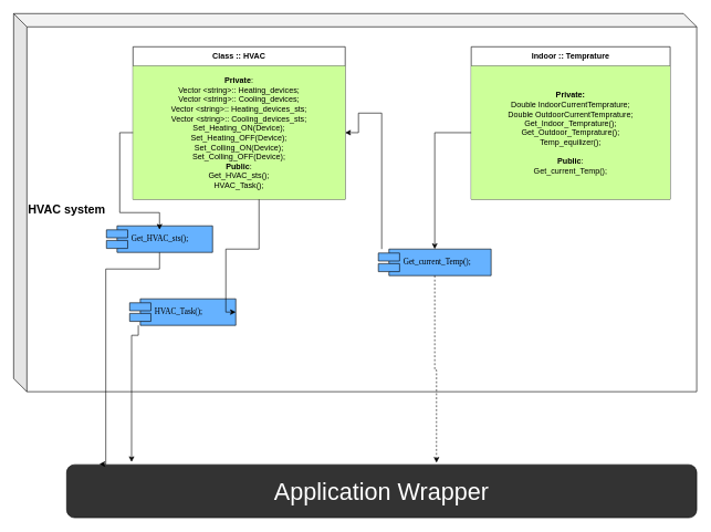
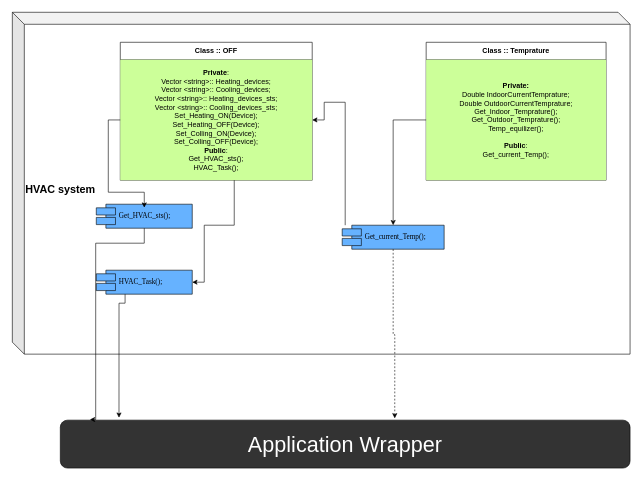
  <mxCell id="0" />
  <mxCell id="1" parent="0" />
  <mxCell id="2" value="&lt;div style=&quot;&quot;&gt;&lt;span style=&quot;background-color: initial;&quot;&gt;&lt;font style=&quot;font-size: 18px;&quot;&gt;&lt;b&gt;HVAC system&lt;/b&gt;&lt;/font&gt;&lt;/span&gt;&lt;/div&gt;" style="shape=cube;whiteSpace=wrap;html=1;boundedLbl=1;backgroundOutline=1;darkOpacity=0.05;darkOpacity2=0.1;align=left;" parent="1" vertex="1"><mxGeometry x="20" y="20" width="1030" height="570" as="geometry" /></mxCell>
  <mxCell id="3" style="edgeStyle=orthogonalEdgeStyle;rounded=0;orthogonalLoop=1;jettySize=auto;html=1;entryX=1;entryY=0.5;entryDx=0;entryDy=0;" parent="1" target="8" edge="1"><mxGeometry relative="1" as="geometry"><mxPoint x="575" y="375" as="sourcePoint" /><mxPoint x="475" y="199.5" as="targetPoint" /><Array as="points"><mxPoint x="575" y="170" /><mxPoint x="540" y="170" /><mxPoint x="540" y="200" /></Array></mxGeometry></mxCell>
  <mxCell id="4" value="Get_current_Temp();" style="shape=component;align=left;spacingLeft=36;rounded=0;shadow=0;comic=0;labelBackgroundColor=none;strokeWidth=1;fontFamily=Verdana;fontSize=12;html=1;fillColor=#66B2FF;" parent="1" vertex="1"><mxGeometry x="570" y="375" width="170" height="40" as="geometry" /></mxCell>
- <mxCell id="5" value="Indoor :: Temprature" style="swimlane;fontStyle=1;align=center;verticalAlign=middle;childLayout=stackLayout;horizontal=1;startSize=29;horizontalStack=0;resizeParent=1;resizeParentMax=0;resizeLast=0;collapsible=0;marginBottom=0;html=1;whiteSpace=wrap;" parent="1" vertex="1"><mxGeometry x="710" y="70" width="300" height="230" as="geometry" /></mxCell>
+ <mxCell id="5" value="Class :: Temprature" style="swimlane;fontStyle=1;align=center;verticalAlign=middle;childLayout=stackLayout;horizontal=1;startSize=29;horizontalStack=0;resizeParent=1;resizeParentMax=0;resizeLast=0;collapsible=0;marginBottom=0;html=1;whiteSpace=wrap;" parent="1" vertex="1"><mxGeometry x="710" y="70" width="300" height="230" as="geometry" /></mxCell>
  <mxCell id="6" value="&lt;b&gt;Private:&lt;br&gt;&lt;/b&gt;Double IndoorCurrentTemprature;&lt;br&gt;Double OutdoorCurrentTemprature;&lt;br&gt;Get_Indoor_Temprature();&lt;br&gt;Get_Outdoor_Temprature();&lt;br&gt;Temp_equilizer();&lt;br&gt;&lt;br&gt;&lt;b&gt;Public&lt;/b&gt;:&lt;br&gt;Get_current_Temp();" style="text;html=1;strokeColor=none;fillColor=#CCFF99;align=center;verticalAlign=middle;spacingLeft=4;spacingRight=4;overflow=hidden;rotatable=0;points=[[0,0.5],[1,0.5]];portConstraint=eastwest;whiteSpace=wrap;" parent="5" vertex="1"><mxGeometry y="29" width="300" height="201" as="geometry" /></mxCell>
- <mxCell id="7" value="Class :: HVAC" style="swimlane;fontStyle=1;align=center;verticalAlign=middle;childLayout=stackLayout;horizontal=1;startSize=29;horizontalStack=0;resizeParent=1;resizeParentMax=0;resizeLast=0;collapsible=0;marginBottom=0;html=1;whiteSpace=wrap;" parent="1" vertex="1"><mxGeometry x="200" y="70" width="320" height="230" as="geometry" /></mxCell>
+ <mxCell id="7" value="Class :: OFF" style="swimlane;fontStyle=1;align=center;verticalAlign=middle;childLayout=stackLayout;horizontal=1;startSize=29;horizontalStack=0;resizeParent=1;resizeParentMax=0;resizeLast=0;collapsible=0;marginBottom=0;html=1;whiteSpace=wrap;" parent="1" vertex="1"><mxGeometry x="200" y="70" width="320" height="230" as="geometry" /></mxCell>
  <mxCell id="8" value="&lt;b&gt;Private&lt;/b&gt;:&lt;br&gt;Vector &amp;lt;string&amp;gt;:: Heating_devices;&lt;br&gt;Vector &amp;lt;string&amp;gt;:: Cooling_devices;&lt;br&gt;Vector &amp;lt;string&amp;gt;:: Heating_devices_sts;&lt;br style=&quot;border-color: var(--border-color);&quot;&gt;Vector &amp;lt;string&amp;gt;:: Cooling_devices_sts;&lt;br&gt;Set_Heating_ON(Device);&lt;br&gt;Set_Heating_OFF(Device);&lt;br&gt;Set_Colling_ON(Device);&lt;br style=&quot;border-color: var(--border-color);&quot;&gt;Set_Colling_OFF(Device);&lt;br&gt;&lt;b&gt;Public&lt;/b&gt;:&lt;br&gt;Get_HVAC_sts();&lt;br&gt;HVAC_Task();" style="text;html=1;strokeColor=none;fillColor=#CCFF99;align=center;verticalAlign=middle;spacingLeft=4;spacingRight=4;overflow=hidden;rotatable=0;points=[[0,0.5],[1,0.5]];portConstraint=eastwest;whiteSpace=wrap;" parent="7" vertex="1"><mxGeometry y="29" width="320" height="201" as="geometry" /></mxCell>
  <mxCell id="9" value="Get_HVAC_sts();" style="shape=component;align=left;spacingLeft=36;rounded=0;shadow=0;comic=0;labelBackgroundColor=none;strokeWidth=1;fontFamily=Verdana;fontSize=12;html=1;fillColor=#66B2FF;" parent="1" vertex="1"><mxGeometry x="160" y="340" width="160" height="40" as="geometry" /></mxCell>
  <mxCell id="10" style="edgeStyle=orthogonalEdgeStyle;rounded=0;orthogonalLoop=1;jettySize=auto;html=1;" parent="1" source="6" target="4" edge="1"><mxGeometry relative="1" as="geometry" /></mxCell>
- <mxCell id="11" value="HVAC_Task();" style="shape=component;align=left;spacingLeft=36;rounded=0;shadow=0;comic=0;labelBackgroundColor=none;strokeWidth=1;fontFamily=Verdana;fontSize=12;html=1;fillColor=#66B2FF;" parent="1" vertex="1"><mxGeometry x="195" y="450" width="160" height="40" as="geometry" /></mxCell>
+ <mxCell id="11" value="HVAC_Task();" style="shape=component;align=left;spacingLeft=36;rounded=0;shadow=0;comic=0;labelBackgroundColor=none;strokeWidth=1;fontFamily=Verdana;fontSize=12;html=1;fillColor=#66B2FF;" parent="1" vertex="1"><mxGeometry x="160" y="450" width="160" height="40" as="geometry" /></mxCell>
  <mxCell id="12" style="edgeStyle=orthogonalEdgeStyle;rounded=0;orthogonalLoop=1;jettySize=auto;html=1;entryX=0.5;entryY=0.143;entryDx=0;entryDy=0;entryPerimeter=0;" parent="1" source="8" target="9" edge="1"><mxGeometry relative="1" as="geometry" /></mxCell>
  <mxCell id="13" style="edgeStyle=orthogonalEdgeStyle;rounded=0;orthogonalLoop=1;jettySize=auto;html=1;entryX=1;entryY=0.5;entryDx=0;entryDy=0;" parent="1" source="8" target="11" edge="1"><mxGeometry relative="1" as="geometry"><Array as="points"><mxPoint x="390" y="375" /><mxPoint x="340" y="375" /><mxPoint x="340" y="470" /></Array></mxGeometry></mxCell>
  <mxCell id="14" value="&lt;font style=&quot;font-size: 36px;&quot; color=&quot;#ffffff&quot;&gt;Application Wrapper&lt;/font&gt;" style="whiteSpace=wrap;html=1;fillColor=#333333;rounded=1;" parent="1" vertex="1"><mxGeometry x="100" y="700" width="950" height="80" as="geometry" /></mxCell>
  <mxCell id="15" style="edgeStyle=orthogonalEdgeStyle;rounded=0;orthogonalLoop=1;jettySize=auto;html=1;entryX=0.052;entryY=-0.012;entryDx=0;entryDy=0;entryPerimeter=0;" parent="1" source="9" target="14" edge="1"><mxGeometry relative="1" as="geometry"><Array as="points"><mxPoint x="159" y="405" /></Array></mxGeometry></mxCell>
  <mxCell id="16" style="edgeStyle=orthogonalEdgeStyle;rounded=0;orthogonalLoop=1;jettySize=auto;html=1;entryX=0.103;entryY=-0.05;entryDx=0;entryDy=0;entryPerimeter=0;" parent="1" source="11" target="14" edge="1"><mxGeometry relative="1" as="geometry"><Array as="points"><mxPoint x="208" y="505" /></Array></mxGeometry></mxCell>
  <mxCell id="17" style="edgeStyle=orthogonalEdgeStyle;rounded=0;orthogonalLoop=1;jettySize=auto;html=1;entryX=0.587;entryY=-0.037;entryDx=0;entryDy=0;entryPerimeter=0;dashed=1;" parent="1" source="4" target="14" edge="1"><mxGeometry relative="1" as="geometry" /></mxCell>
